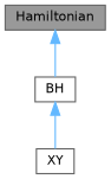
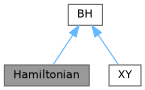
  digraph {
    node [color=gray40 fillcolor=white fontname=Helvetica fontsize=10 shape=box style=filled]
    edge [color=steelblue1 dir=back fontname=Helvetica fontsize=10 labelfontname=Helvetica labelfontsize=10 style=solid]
    n1 [fillcolor=grey60 fontcolor=black height=0.2 label=Hamiltonian width=0.4]
    n2 [height=0.2 label=BH width=0.4]
    n3 [height=0.2 label=XY width=0.4]
-   n1 -> n2
+   n2 -> n1
    n2 -> n3
  }
